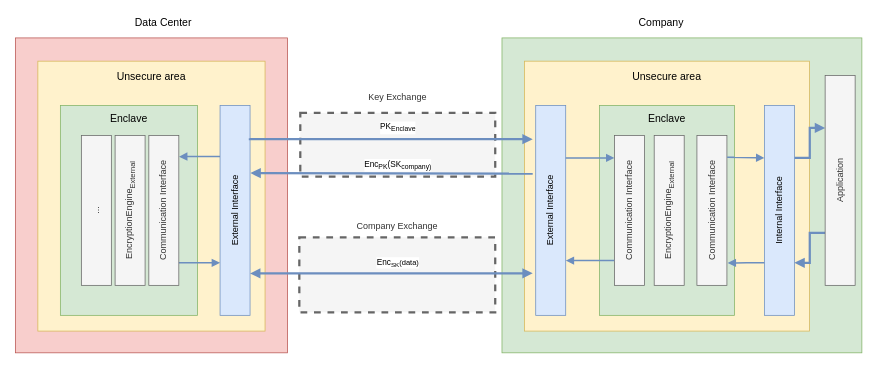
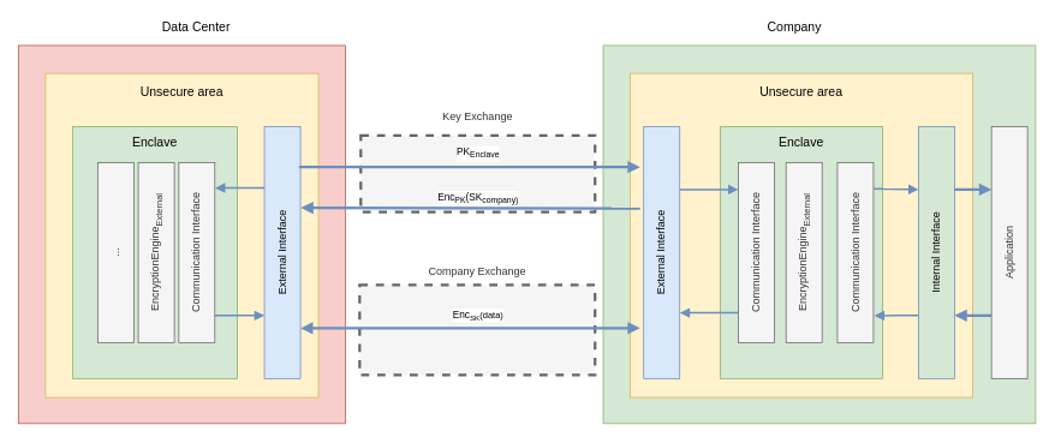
  <mxCell id="0" />
  <mxCell id="1" parent="0" />
  <mxCell id="2" value="Company Exchange&lt;br&gt;&lt;br&gt;&lt;br&gt;&lt;br&gt;&lt;br&gt;&lt;br&gt;&lt;br&gt;&lt;br&gt;&lt;br&gt;&lt;br&gt;" style="rounded=0;whiteSpace=wrap;html=1;fillColor=#f5f5f5;dashed=1;strokeWidth=3;strokeColor=#666666;perimeterSpacing=0;fontColor=#333333;" vertex="1" parent="1"><mxGeometry x="398.71" y="316" width="261.29" height="100" as="geometry" /></mxCell>
  <mxCell id="3" value="Key Exchange&lt;br&gt;&lt;br&gt;&lt;br&gt;&lt;br&gt;&lt;br&gt;&lt;br&gt;&lt;br&gt;&lt;br&gt;&lt;br&gt;&lt;br&gt;" style="rounded=0;whiteSpace=wrap;html=1;fillColor=#f5f5f5;dashed=1;strokeWidth=3;strokeColor=#666666;perimeterSpacing=0;fontColor=#333333;" vertex="1" parent="1"><mxGeometry x="400" y="150" width="260" height="85" as="geometry" /></mxCell>
  <mxCell id="4" value="" style="rounded=0;whiteSpace=wrap;html=1;fillColor=#f8cecc;strokeColor=#b85450;" vertex="1" parent="1"><mxGeometry x="20" y="50" width="363" height="420" as="geometry" /></mxCell>
  <mxCell id="5" value="&lt;font style=&quot;font-size: 14px&quot;&gt;Unsecure area&lt;br&gt;&lt;br&gt;&lt;br&gt;&lt;br&gt;&lt;br&gt;&lt;br&gt;&lt;br&gt;&lt;br&gt;&lt;br&gt;&lt;br&gt;&lt;br&gt;&lt;br&gt;&lt;br&gt;&lt;br&gt;&lt;br&gt;&lt;br&gt;&lt;br&gt;&lt;br&gt;&lt;br&gt;&lt;br&gt;&lt;/font&gt;" style="rounded=0;whiteSpace=wrap;html=1;fillColor=#fff2cc;strokeColor=#d6b656;" vertex="1" parent="1"><mxGeometry x="50" y="81" width="303" height="360" as="geometry" /></mxCell>
  <mxCell id="6" value="&lt;p&gt;Enclave&lt;/p&gt;&lt;p&gt;&lt;br&gt;&lt;/p&gt;&lt;p&gt;&lt;br&gt;&lt;/p&gt;&lt;p&gt;&lt;br&gt;&lt;/p&gt;&lt;p&gt;&lt;br&gt;&lt;/p&gt;&lt;p&gt;&lt;br&gt;&lt;/p&gt;&lt;p&gt;&lt;br&gt;&lt;/p&gt;&lt;p&gt;&lt;br&gt;&lt;/p&gt;&lt;p&gt;&lt;br&gt;&lt;/p&gt;" style="rounded=0;whiteSpace=wrap;html=1;fontSize=14;fillColor=#d5e8d4;strokeColor=#82b366;" vertex="1" parent="1"><mxGeometry x="80" y="140" width="183" height="280" as="geometry" /></mxCell>
  <mxCell id="7" style="edgeStyle=orthogonalEdgeStyle;rounded=0;orthogonalLoop=1;jettySize=auto;html=1;exitX=0.009;exitY=0.243;exitDx=0;exitDy=0;entryX=1.007;entryY=0.142;entryDx=0;entryDy=0;entryPerimeter=0;startArrow=none;startFill=0;endArrow=block;endFill=1;strokeWidth=2;exitPerimeter=0;fillColor=#dae8fc;strokeColor=#6c8ebf;" edge="1" parent="1" source="8" target="10"><mxGeometry relative="1" as="geometry"><Array as="points"><mxPoint x="266" y="208" /></Array></mxGeometry></mxCell>
  <mxCell id="8" value="External Interface" style="rounded=0;whiteSpace=wrap;html=1;horizontal=0;fillColor=#dae8fc;strokeColor=#6c8ebf;" vertex="1" parent="1"><mxGeometry x="293" y="140" width="40" height="280" as="geometry" /></mxCell>
  <mxCell id="9" style="edgeStyle=orthogonalEdgeStyle;rounded=0;orthogonalLoop=1;jettySize=auto;html=1;exitX=0.98;exitY=0.85;exitDx=0;exitDy=0;entryX=0;entryY=0.75;entryDx=0;entryDy=0;startArrow=none;startFill=0;endArrow=block;endFill=1;strokeWidth=2;exitPerimeter=0;fillColor=#dae8fc;strokeColor=#6c8ebf;" edge="1" parent="1" source="10" target="8"><mxGeometry relative="1" as="geometry" /></mxCell>
  <mxCell id="10" value="Communication Interface" style="rounded=0;whiteSpace=wrap;html=1;fillColor=#f5f5f5;strokeColor=#666666;fontColor=#333333;horizontal=0;" vertex="1" parent="1"><mxGeometry x="198" y="180" width="40" height="200" as="geometry" /></mxCell>
  <mxCell id="11" value="&lt;font style=&quot;font-size: 12px&quot;&gt;EncryptionEngine&lt;sub&gt;External&lt;/sub&gt;&lt;/font&gt;" style="rounded=0;whiteSpace=wrap;html=1;fillColor=#f5f5f5;strokeColor=#666666;fontColor=#333333;horizontal=0;" vertex="1" parent="1"><mxGeometry x="153" y="180" width="40" height="200" as="geometry" /></mxCell>
  <mxCell id="12" value="...&lt;br&gt;" style="rounded=0;whiteSpace=wrap;html=1;fillColor=#f5f5f5;strokeColor=#666666;fontColor=#333333;horizontal=0;" vertex="1" parent="1"><mxGeometry x="108" y="180" width="40" height="200" as="geometry" /></mxCell>
  <mxCell id="13" value="Data Center" style="text;html=1;align=center;verticalAlign=middle;resizable=0;points=[];autosize=1;fontSize=14;" vertex="1" parent="1"><mxGeometry x="171.5" y="20" width="90" height="20" as="geometry" /></mxCell>
  <mxCell id="14" value="" style="rounded=0;whiteSpace=wrap;html=1;fillColor=#d5e8d4;strokeColor=#82b366;" vertex="1" parent="1"><mxGeometry x="669" y="50" width="480" height="420" as="geometry" /></mxCell>
  <mxCell id="15" value="&lt;font style=&quot;font-size: 14px&quot;&gt;Unsecure area&lt;br&gt;&lt;br&gt;&lt;br&gt;&lt;br&gt;&lt;br&gt;&lt;br&gt;&lt;br&gt;&lt;br&gt;&lt;br&gt;&lt;br&gt;&lt;br&gt;&lt;br&gt;&lt;br&gt;&lt;br&gt;&lt;br&gt;&lt;br&gt;&lt;br&gt;&lt;br&gt;&lt;br&gt;&lt;br&gt;&lt;/font&gt;" style="rounded=0;whiteSpace=wrap;html=1;fillColor=#fff2cc;strokeColor=#d6b656;" vertex="1" parent="1"><mxGeometry x="699" y="81" width="380" height="360" as="geometry" /></mxCell>
  <mxCell id="16" value="&lt;p&gt;Enclave&lt;/p&gt;&lt;p&gt;&lt;br&gt;&lt;/p&gt;&lt;p&gt;&lt;br&gt;&lt;/p&gt;&lt;p&gt;&lt;br&gt;&lt;/p&gt;&lt;p&gt;&lt;br&gt;&lt;/p&gt;&lt;p&gt;&lt;br&gt;&lt;/p&gt;&lt;p&gt;&lt;br&gt;&lt;/p&gt;&lt;p&gt;&lt;br&gt;&lt;/p&gt;&lt;p&gt;&lt;br&gt;&lt;/p&gt;" style="rounded=0;whiteSpace=wrap;html=1;fontSize=14;fillColor=#d5e8d4;strokeColor=#82b366;" vertex="1" parent="1"><mxGeometry x="799" y="140" width="180" height="280" as="geometry" /></mxCell>
  <mxCell id="17" value="External Interface" style="rounded=0;whiteSpace=wrap;html=1;horizontal=0;fillColor=#dae8fc;strokeColor=#6c8ebf;" vertex="1" parent="1"><mxGeometry x="714" y="140" width="40" height="280" as="geometry" /></mxCell>
  <mxCell id="18" value="Communication Interface" style="rounded=0;whiteSpace=wrap;html=1;fillColor=#f5f5f5;strokeColor=#666666;fontColor=#333333;horizontal=0;" vertex="1" parent="1"><mxGeometry x="819" y="180" width="40" height="200" as="geometry" /></mxCell>
  <mxCell id="19" value="&lt;font style=&quot;font-size: 12px&quot;&gt;EncryptionEngine&lt;sub&gt;External&lt;/sub&gt;&lt;/font&gt;" style="rounded=0;whiteSpace=wrap;html=1;fillColor=#f5f5f5;strokeColor=#666666;fontColor=#333333;horizontal=0;" vertex="1" parent="1"><mxGeometry x="872" y="180" width="40" height="200" as="geometry" /></mxCell>
  <mxCell id="20" value="Company" style="text;html=1;align=center;verticalAlign=middle;resizable=0;points=[];autosize=1;fontSize=14;" vertex="1" parent="1"><mxGeometry x="840.5" y="20" width="80" height="20" as="geometry" /></mxCell>
  <mxCell id="21" style="edgeStyle=orthogonalEdgeStyle;rounded=0;orthogonalLoop=1;jettySize=auto;html=1;startArrow=none;startFill=0;endArrow=block;endFill=1;strokeWidth=2;fillColor=#dae8fc;strokeColor=#6c8ebf;" edge="1" parent="1"><mxGeometry relative="1" as="geometry"><Array as="points"><mxPoint x="754" y="210" /><mxPoint x="824" y="210" /></Array><mxPoint x="764" y="210" as="sourcePoint" /><mxPoint x="819" y="210" as="targetPoint" /></mxGeometry></mxCell>
  <mxCell id="22" style="edgeStyle=orthogonalEdgeStyle;rounded=0;orthogonalLoop=1;jettySize=auto;html=1;startArrow=none;startFill=0;endArrow=block;endFill=1;strokeWidth=2;fillColor=#dae8fc;strokeColor=#6c8ebf;exitX=-0.008;exitY=0.835;exitDx=0;exitDy=0;exitPerimeter=0;" edge="1" parent="1" source="18" target="17"><mxGeometry relative="1" as="geometry"><Array as="points"><mxPoint x="779" y="347" /><mxPoint x="779" y="347" /></Array><mxPoint x="758.667" y="220.333" as="sourcePoint" /><mxPoint x="828.667" y="220.333" as="targetPoint" /></mxGeometry></mxCell>
  <mxCell id="23" value="PK&lt;sub&gt;Enclave&lt;/sub&gt;" style="edgeStyle=orthogonalEdgeStyle;rounded=0;orthogonalLoop=1;jettySize=auto;html=1;exitX=1;exitY=0.05;exitDx=0;exitDy=0;exitPerimeter=0;fillColor=#dae8fc;strokeColor=#6c8ebf;endArrow=block;endFill=1;strokeWidth=3;" edge="1" parent="1"><mxGeometry x="0.048" y="15" relative="1" as="geometry"><mxPoint x="332.824" y="184" as="sourcePoint" /><mxPoint x="710" y="185" as="targetPoint" /><Array as="points"><mxPoint x="333" y="185" /></Array><mxPoint as="offset" /></mxGeometry></mxCell>
  <mxCell id="24" value="Enc&lt;sub&gt;PK&lt;/sub&gt;(SK&lt;sub&gt;company)&lt;/sub&gt;" style="edgeStyle=orthogonalEdgeStyle;rounded=0;orthogonalLoop=1;jettySize=auto;html=1;fillColor=#dae8fc;strokeColor=#6c8ebf;endArrow=none;endFill=0;strokeWidth=3;startArrow=block;startFill=1;" edge="1" parent="1"><mxGeometry x="0.043" y="11" relative="1" as="geometry"><mxPoint x="333.54" y="230.3" as="sourcePoint" /><mxPoint x="710" y="231" as="targetPoint" /><Array as="points"><mxPoint x="333.54" y="230.3" /></Array><mxPoint as="offset" /></mxGeometry></mxCell>
  <mxCell id="25" value="Enc&lt;font size=&quot;1&quot;&gt;&lt;sub&gt;SK&lt;/sub&gt;(data)&lt;/font&gt;" style="edgeStyle=orthogonalEdgeStyle;rounded=0;orthogonalLoop=1;jettySize=auto;html=1;fillColor=#dae8fc;strokeColor=#6c8ebf;endArrow=block;endFill=1;strokeWidth=3;startArrow=block;startFill=1;" edge="1" parent="1"><mxGeometry x="0.045" y="14" relative="1" as="geometry"><mxPoint x="333.004" y="364.055" as="sourcePoint" /><mxPoint x="710" y="364" as="targetPoint" /><Array as="points"><mxPoint x="333.18" y="364.29" /></Array><mxPoint as="offset" /></mxGeometry></mxCell>
  <mxCell id="26" value="Communication Interface" style="rounded=0;whiteSpace=wrap;html=1;fillColor=#f5f5f5;strokeColor=#666666;fontColor=#333333;horizontal=0;" vertex="1" parent="1"><mxGeometry x="929" y="180" width="40" height="200" as="geometry" /></mxCell>
  <mxCell id="27" style="edgeStyle=orthogonalEdgeStyle;rounded=0;orthogonalLoop=1;jettySize=auto;html=1;exitX=1;exitY=0.25;exitDx=0;exitDy=0;entryX=0;entryY=0.25;entryDx=0;entryDy=0;startArrow=none;startFill=0;endArrow=block;endFill=1;strokeWidth=3;fillColor=#dae8fc;strokeColor=#6c8ebf;" edge="1" parent="1" source="29" target="32"><mxGeometry relative="1" as="geometry" /></mxCell>
  <mxCell id="28" style="edgeStyle=orthogonalEdgeStyle;rounded=0;orthogonalLoop=1;jettySize=auto;html=1;exitX=1;exitY=0.75;exitDx=0;exitDy=0;entryX=0;entryY=0.75;entryDx=0;entryDy=0;startArrow=block;startFill=1;endArrow=none;endFill=0;strokeWidth=3;fillColor=#dae8fc;strokeColor=#6c8ebf;" edge="1" parent="1" source="29" target="32"><mxGeometry relative="1" as="geometry" /></mxCell>
- <mxCell id="29" value="Internal&amp;nbsp;Interface" style="rounded=0;whiteSpace=wrap;html=1;horizontal=0;fillColor=#dae8fc;strokeColor=#6c8ebf;" vertex="1" parent="1"><mxGeometry x="1019" y="140" width="40" height="280" as="geometry" /></mxCell>
+ <mxCell id="29" value="Internal&amp;nbsp;Interface" style="rounded=0;whiteSpace=wrap;html=1;horizontal=0;fillColor=#d5e8d4;strokeColor=#6c8ebf;" vertex="1" parent="1"><mxGeometry x="1019" y="140" width="40" height="280" as="geometry" /></mxCell>
  <mxCell id="30" style="edgeStyle=orthogonalEdgeStyle;rounded=0;orthogonalLoop=1;jettySize=auto;html=1;startArrow=none;startFill=0;endArrow=block;endFill=1;strokeWidth=2;fillColor=#dae8fc;strokeColor=#6c8ebf;" edge="1" parent="1"><mxGeometry relative="1" as="geometry"><Array as="points"><mxPoint x="969.29" y="209.29" /><mxPoint x="1039.29" y="209.29" /></Array><mxPoint x="979.004" y="209.29" as="sourcePoint" /><mxPoint x="1019" y="210" as="targetPoint" /></mxGeometry></mxCell>
  <mxCell id="31" style="edgeStyle=orthogonalEdgeStyle;rounded=0;orthogonalLoop=1;jettySize=auto;html=1;startArrow=none;startFill=0;endArrow=block;endFill=1;strokeWidth=2;fillColor=#dae8fc;strokeColor=#6c8ebf;" edge="1" parent="1"><mxGeometry relative="1" as="geometry"><Array as="points"><mxPoint x="994.97" y="350" /><mxPoint x="994.97" y="350" /></Array><mxPoint x="1019" y="350" as="sourcePoint" /><mxPoint x="969.97" y="350.143" as="targetPoint" /></mxGeometry></mxCell>
- <mxCell id="32" value="Application" style="rounded=0;whiteSpace=wrap;html=1;fillColor=#f5f5f5;strokeColor=#666666;fontColor=#333333;horizontal=0;" vertex="1" parent="1"><mxGeometry x="1100" y="100" width="40" height="280" as="geometry" /></mxCell>
+ <mxCell id="32" value="Application" style="rounded=0;whiteSpace=wrap;html=1;fillColor=#f5f5f5;strokeColor=#666666;fontColor=#333333;horizontal=0;" vertex="1" parent="1"><mxGeometry x="1100" y="140" width="40" height="280" as="geometry" /></mxCell>
